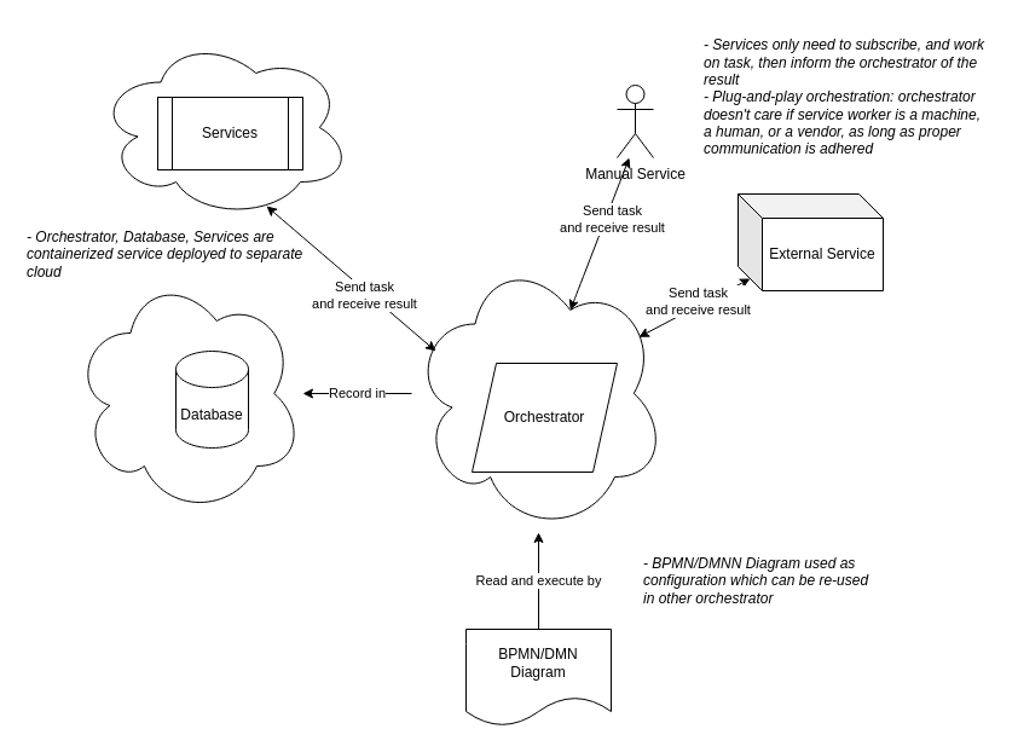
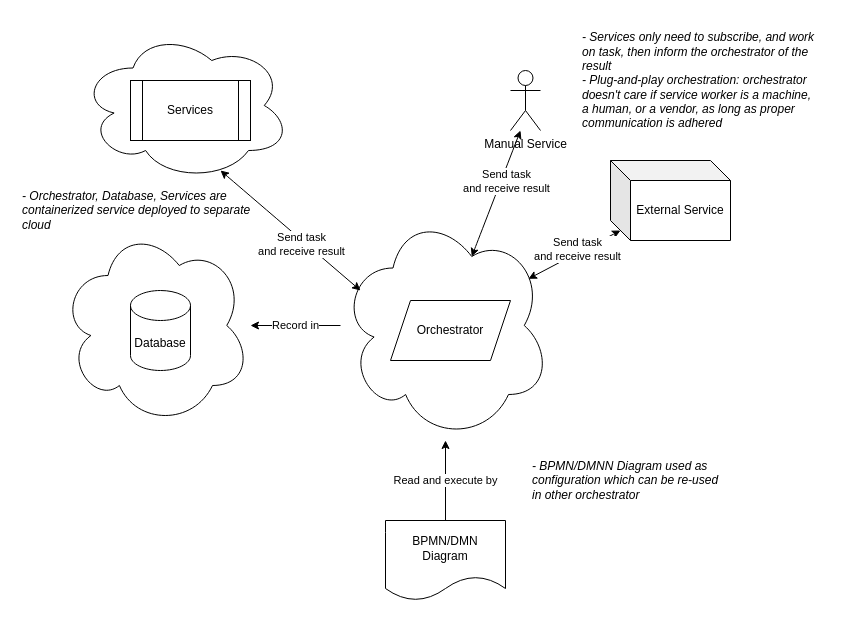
  <mxCell id="0" />
  <mxCell id="1" parent="0" />
  <mxCell id="2" value="Record in" style="edgeStyle=orthogonalEdgeStyle;rounded=0;orthogonalLoop=1;jettySize=auto;html=1;" edge="1" parent="1" source="3" target="7"><mxGeometry relative="1" as="geometry" /></mxCell>
  <mxCell id="3" value="" style="ellipse;shape=cloud;whiteSpace=wrap;html=1;" vertex="1" parent="1"><mxGeometry x="340" y="210" width="210" height="230" as="geometry" /></mxCell>
- <mxCell id="4" value="Orchestrator" style="shape=parallelogram;perimeter=parallelogramPerimeter;whiteSpace=wrap;html=1;fixedSize=1;" vertex="1" parent="1"><mxGeometry x="390" y="300" width="120" height="90" as="geometry" /></mxCell>
+ <mxCell id="4" value="Orchestrator" style="shape=parallelogram;perimeter=parallelogramPerimeter;whiteSpace=wrap;html=1;fixedSize=1;" vertex="1" parent="1"><mxGeometry x="390" y="300" width="120" height="60" as="geometry" /></mxCell>
  <mxCell id="5" value="Read and execute by" style="edgeStyle=orthogonalEdgeStyle;rounded=0;orthogonalLoop=1;jettySize=auto;html=1;" edge="1" parent="1" source="6" target="3"><mxGeometry relative="1" as="geometry" /></mxCell>
  <mxCell id="6" value="BPMN/DMN&lt;br&gt;Diagram" style="shape=document;whiteSpace=wrap;html=1;boundedLbl=1;" vertex="1" parent="1"><mxGeometry x="385" y="520" width="120" height="80" as="geometry" /></mxCell>
  <mxCell id="7" value="" style="ellipse;shape=cloud;whiteSpace=wrap;html=1;" vertex="1" parent="1"><mxGeometry x="60" y="225" width="190" height="200" as="geometry" /></mxCell>
- <mxCell id="8" value="Database" style="shape=cylinder3;whiteSpace=wrap;html=1;boundedLbl=1;backgroundOutline=1;size=15;" vertex="1" parent="1"><mxGeometry x="145" y="290" width="60" height="80" as="geometry" /></mxCell>
+ <mxCell id="8" value="Database" style="shape=cylinder3;whiteSpace=wrap;html=1;boundedLbl=1;backgroundOutline=1;size=15;" vertex="1" parent="1"><mxGeometry x="130" y="290" width="60" height="80" as="geometry" /></mxCell>
  <mxCell id="9" value="Manual Service" style="shape=umlActor;verticalLabelPosition=bottom;verticalAlign=top;html=1;outlineConnect=0;" vertex="1" parent="1"><mxGeometry x="510" y="70" width="30" height="60" as="geometry" /></mxCell>
  <mxCell id="10" value="" style="endArrow=classic;html=1;rounded=0;curved=1;exitX=1;exitY=1;exitDx=0;exitDy=0;exitPerimeter=0;entryX=0.093;entryY=0.342;entryDx=0;entryDy=0;entryPerimeter=0;strokeColor=none;" edge="1" parent="1" target="3"><mxGeometry width="50" height="50" relative="1" as="geometry"><mxPoint x="220" y="170" as="sourcePoint" /><mxPoint x="500" y="260" as="targetPoint" /></mxGeometry></mxCell>
  <mxCell id="11" value="" style="endArrow=classic;startArrow=classic;html=1;rounded=0;curved=1;exitX=1;exitY=1;exitDx=0;exitDy=0;exitPerimeter=0;" edge="1" parent="1"><mxGeometry width="50" height="50" relative="1" as="geometry"><mxPoint x="220" y="170" as="sourcePoint" /><mxPoint x="360" y="290" as="targetPoint" /></mxGeometry></mxCell>
  <mxCell id="12" value="Send task&lt;br&gt;and receive result" style="edgeLabel;html=1;align=center;verticalAlign=middle;resizable=0;points=[];" vertex="1" connectable="0" parent="11"><mxGeometry x="0.186" y="-3" relative="1" as="geometry"><mxPoint as="offset" /></mxGeometry></mxCell>
  <mxCell id="13" value="" style="endArrow=classic;startArrow=classic;html=1;rounded=0;curved=1;exitX=0.625;exitY=0.2;exitDx=0;exitDy=0;exitPerimeter=0;" edge="1" parent="1" source="3"><mxGeometry width="50" height="50" relative="1" as="geometry"><mxPoint x="450" y="300" as="sourcePoint" /><mxPoint x="520" y="130" as="targetPoint" /></mxGeometry></mxCell>
  <mxCell id="14" value="- Orchestrator, Database, Services are containerized service deployed to separate cloud" style="text;html=1;strokeColor=none;fillColor=none;align=left;verticalAlign=middle;whiteSpace=wrap;rounded=0;labelPosition=center;verticalLabelPosition=middle;textDirection=ltr;horizontal=1;fontStyle=2" vertex="1" parent="1"><mxGeometry y="150" width="240" height="120" as="geometry" x="20" /></mxCell>
  <mxCell id="15" value="External Service" style="shape=cube;whiteSpace=wrap;html=1;boundedLbl=1;backgroundOutline=1;darkOpacity=0.05;darkOpacity2=0.1;" vertex="1" parent="1"><mxGeometry x="610" y="160" width="120" height="80" as="geometry" /></mxCell>
  <mxCell id="16" value="" style="ellipse;shape=cloud;whiteSpace=wrap;html=1;" vertex="1" parent="1"><mxGeometry x="80" y="30" width="210" height="150" as="geometry" /></mxCell>
  <mxCell id="17" value="Services" style="shape=process;whiteSpace=wrap;html=1;backgroundOutline=1;" vertex="1" parent="1"><mxGeometry x="130" y="80" width="120" height="60" as="geometry" /></mxCell>
  <mxCell id="18" value="- BPMN/DMNN Diagram used as configuration which can be re-used in other orchestrator" style="text;html=1;strokeColor=none;fillColor=none;align=left;verticalAlign=middle;whiteSpace=wrap;rounded=0;fontStyle=2" vertex="1" parent="1"><mxGeometry x="530" y="450" width="200" height="60" as="geometry" /></mxCell>
  <mxCell id="19" value="" style="endArrow=classic;startArrow=classic;html=1;rounded=0;curved=1;entryX=0.895;entryY=0.297;entryDx=0;entryDy=0;entryPerimeter=0;exitX=0;exitY=0;exitDx=10;exitDy=70;exitPerimeter=0;" edge="1" parent="1" source="15" target="3"><mxGeometry width="50" height="50" relative="1" as="geometry"><mxPoint x="420" y="320" as="sourcePoint" /><mxPoint x="470" y="270" as="targetPoint" /></mxGeometry></mxCell>
  <mxCell id="20" value="Send task&lt;br&gt;and receive result" style="edgeLabel;html=1;align=center;verticalAlign=middle;resizable=0;points=[];" vertex="1" connectable="0" parent="1"><mxGeometry x="329.997" y="253.214" as="geometry"><mxPoint x="176" y="-73" as="offset" /></mxGeometry></mxCell>
  <mxCell id="21" value="Send task&lt;br&gt;and receive result" style="edgeLabel;html=1;align=center;verticalAlign=middle;resizable=0;points=[];" vertex="1" connectable="0" parent="1"><mxGeometry x="219.997" y="390.004" as="geometry"><mxPoint x="357" y="-142" as="offset" /></mxGeometry></mxCell>
  <mxCell id="22" value="- Services only need to subscribe, and work on task, then inform the orchestrator of the result&lt;br&gt;- Plug-and-play orchestration: orchestrator doesn't care if service worker is a machine, a human, or a vendor, as long as proper communication is adhered" style="text;html=1;strokeColor=none;fillColor=none;align=left;verticalAlign=middle;whiteSpace=wrap;rounded=0;labelPosition=center;verticalLabelPosition=middle;textDirection=ltr;horizontal=1;fontStyle=2" vertex="1" parent="1"><mxGeometry x="580" y="20" width="240" height="120" as="geometry" /></mxCell>
